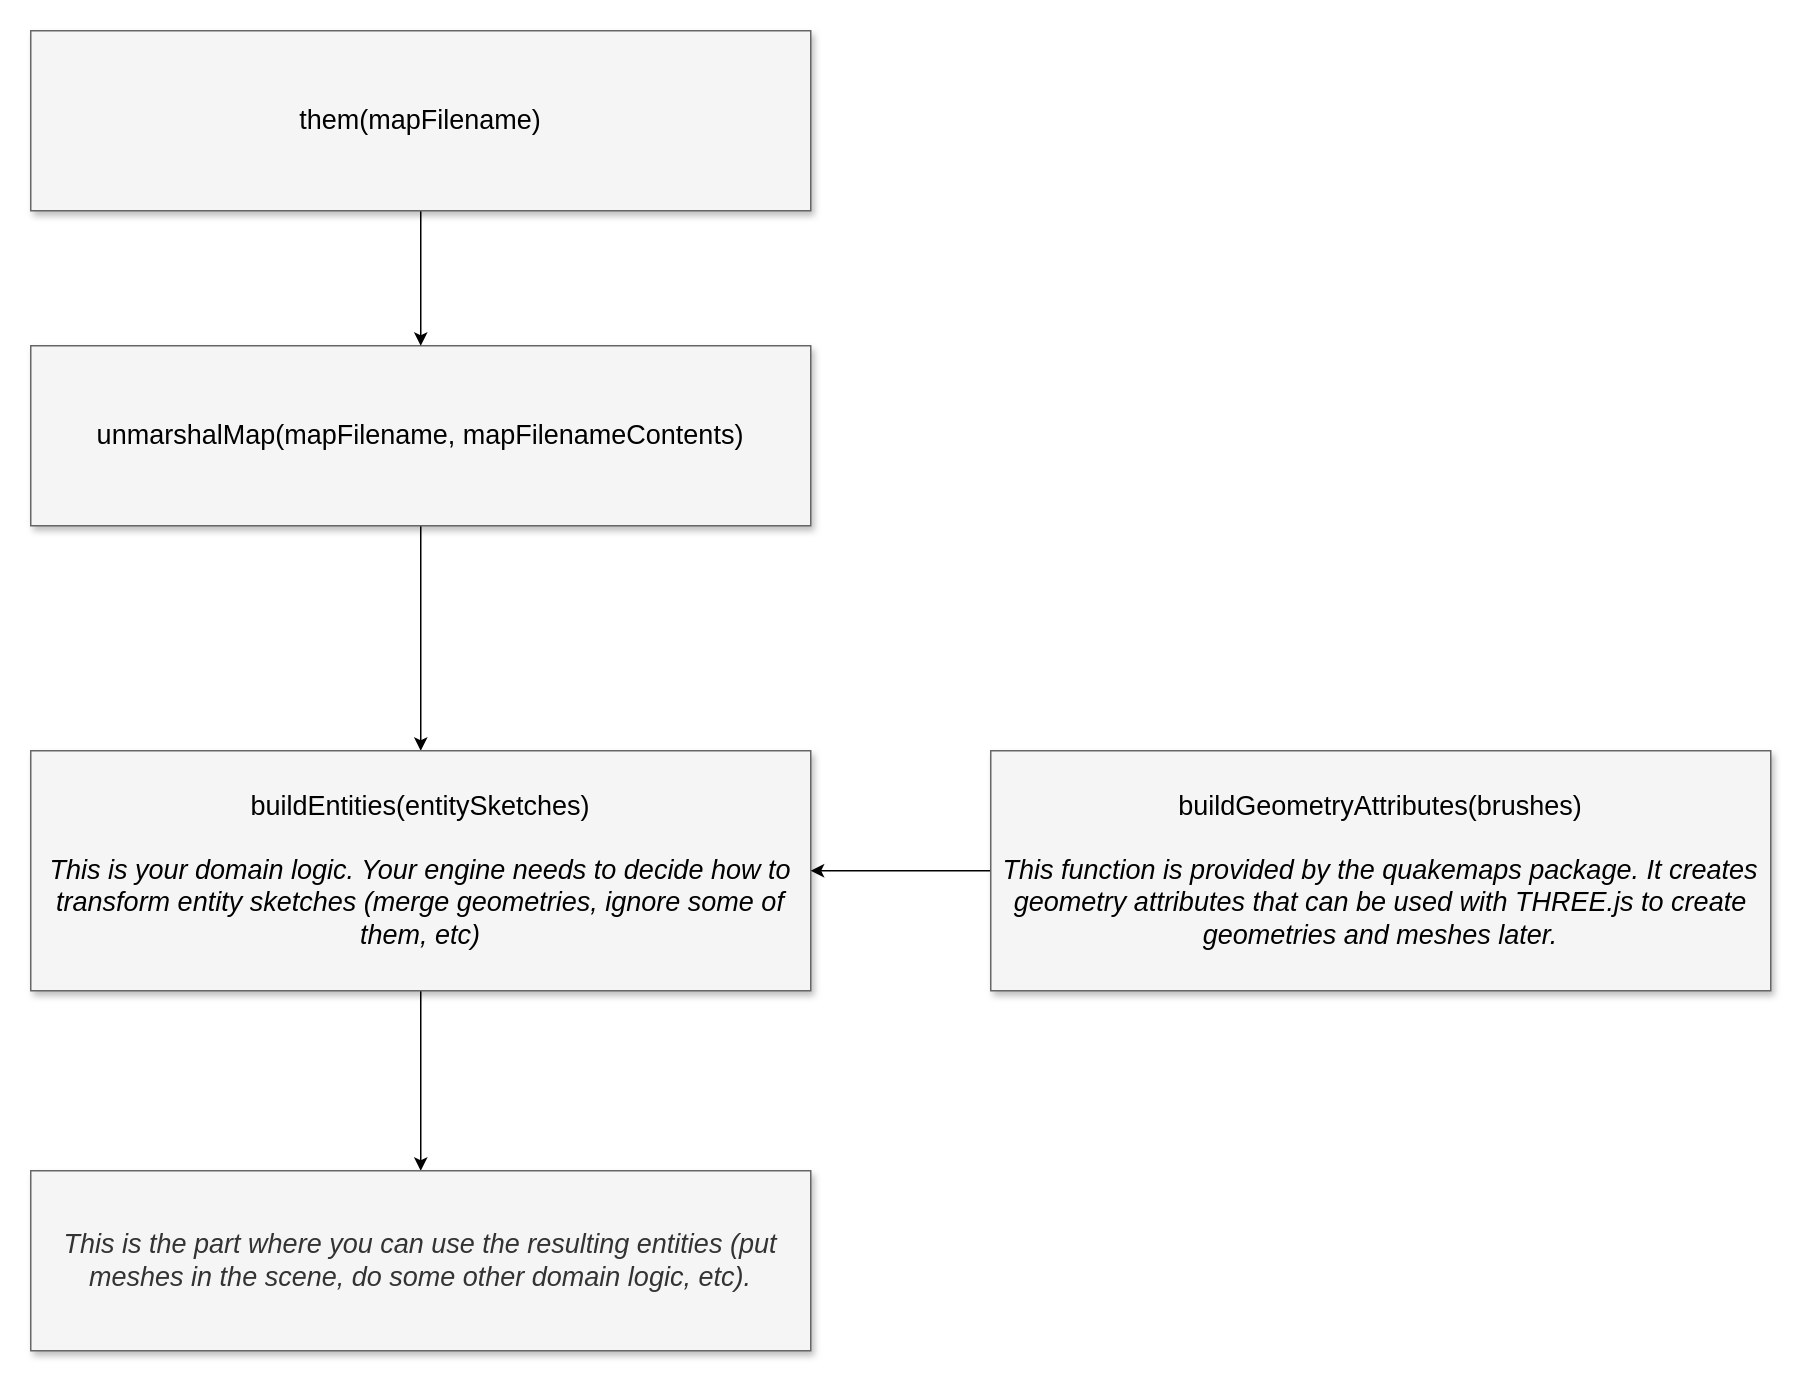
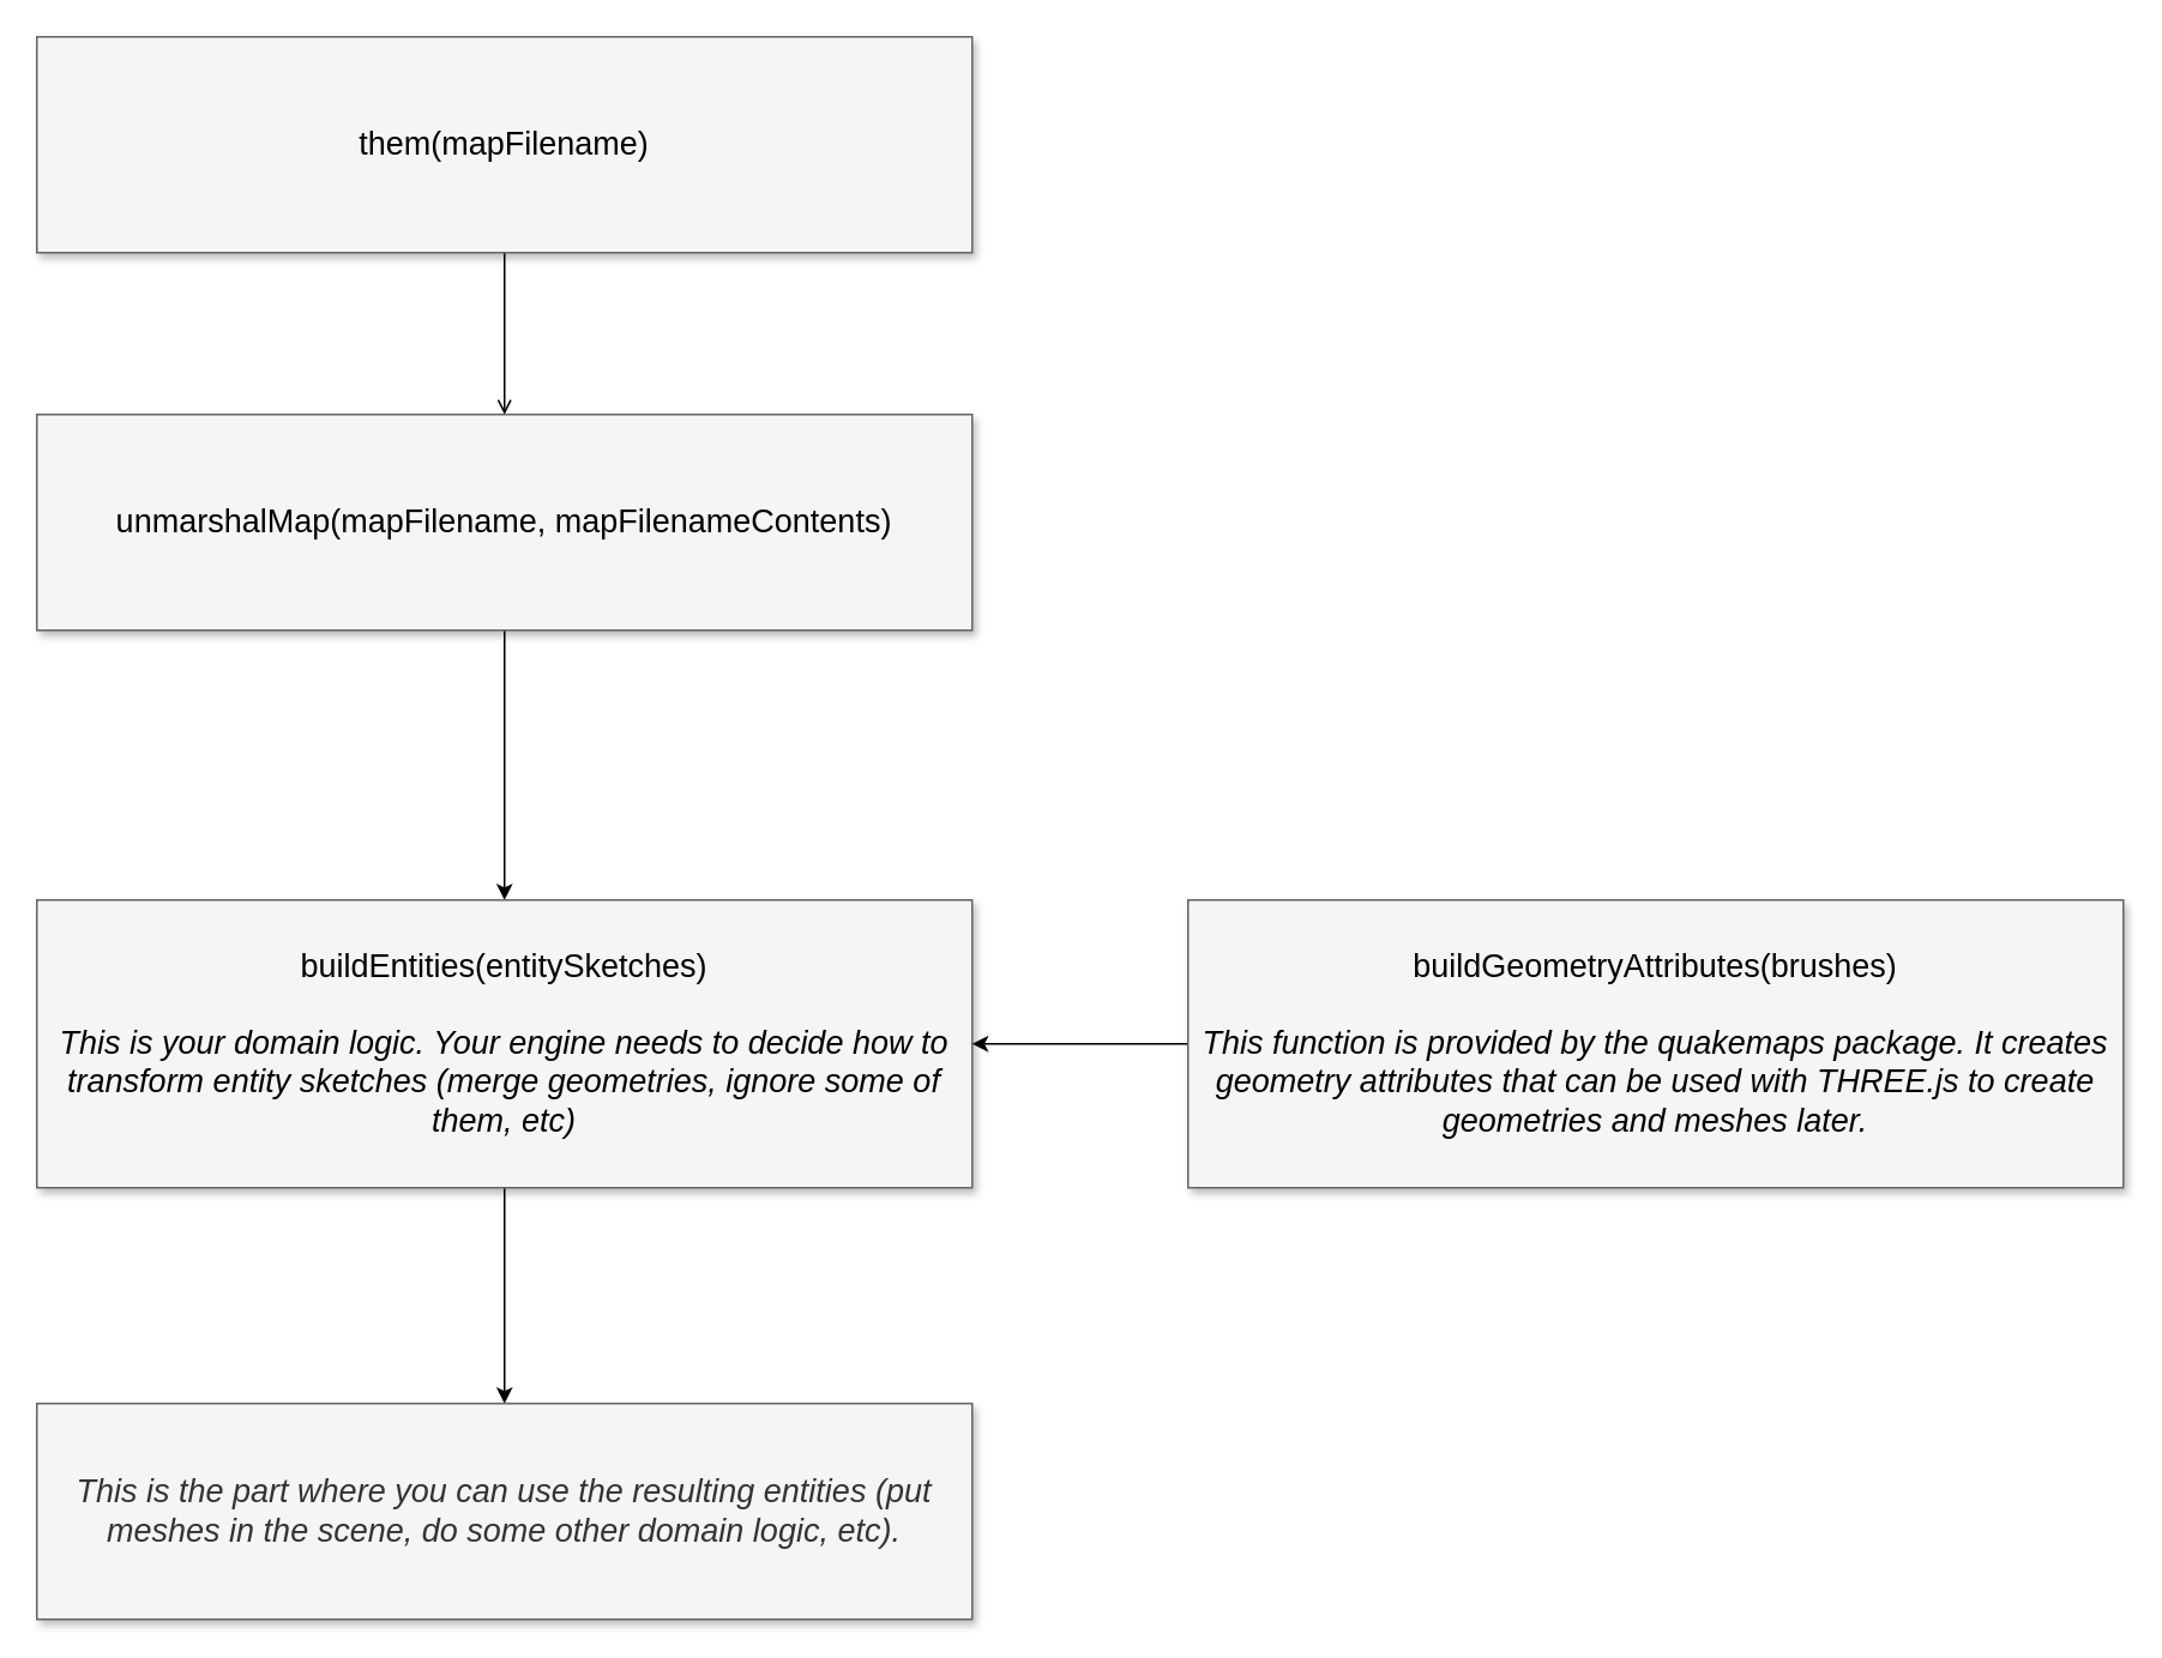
  <mxCell id="0" style=";html=1;" />
  <mxCell id="1" style=";html=1;" parent="0" />
  <mxCell id="2" style="edgeStyle=orthogonalEdgeStyle;rounded=0;orthogonalLoop=1;jettySize=auto;html=1;exitX=0.5;exitY=1;exitDx=0;exitDy=0;entryX=0.5;entryY=0;entryDx=0;entryDy=0;" edge="1" parent="1" source="3" target="7"><mxGeometry relative="1" as="geometry" /></mxCell>
  <mxCell id="3" value="unmarshalMap(mapFilename, mapFilenameContents)" style="whiteSpace=wrap;html=1;shadow=1;fontSize=18;fillColor=#f5f5f5;strokeColor=#666666;" parent="1" vertex="1"><mxGeometry x="20" y="230" width="520" height="120" as="geometry" /></mxCell>
- <mxCell id="4" style="edgeStyle=orthogonalEdgeStyle;rounded=0;orthogonalLoop=1;jettySize=auto;html=1;entryX=0.5;entryY=0;entryDx=0;entryDy=0;" edge="1" parent="1" source="5" target="3"><mxGeometry relative="1" as="geometry" /></mxCell>
+ <mxCell id="4" style="edgeStyle=orthogonalEdgeStyle;rounded=0;orthogonalLoop=1;jettySize=auto;html=1;entryX=0.5;entryY=0;entryDx=0;entryDy=0;endArrow=open;" edge="1" parent="1" source="5" target="3"><mxGeometry relative="1" as="geometry" /></mxCell>
  <mxCell id="5" value="them(mapFilename)" style="whiteSpace=wrap;html=1;shadow=1;fontSize=18;fillColor=#f5f5f5;strokeColor=#666666;" vertex="1" parent="1"><mxGeometry x="20" y="20" width="520" height="120" as="geometry" /></mxCell>
  <mxCell id="6" style="edgeStyle=orthogonalEdgeStyle;rounded=0;orthogonalLoop=1;jettySize=auto;html=1;exitX=0.5;exitY=1;exitDx=0;exitDy=0;entryX=0.5;entryY=0;entryDx=0;entryDy=0;fontSize=18;" edge="1" parent="1" source="7" target="10"><mxGeometry relative="1" as="geometry" /></mxCell>
  <mxCell id="7" value="buildEntities(entitySketches)&lt;br&gt;&lt;br&gt;&lt;i&gt;This is your domain logic. Your engine needs to decide how to transform entity sketches (merge geometries, ignore some of them, etc)&lt;/i&gt;" style="whiteSpace=wrap;html=1;shadow=1;fontSize=18;fillColor=#f5f5f5;strokeColor=#666666;perimeterSpacing=0;" vertex="1" parent="1"><mxGeometry x="20" y="500" width="520" height="160" as="geometry" /></mxCell>
  <mxCell id="8" style="edgeStyle=orthogonalEdgeStyle;rounded=0;orthogonalLoop=1;jettySize=auto;html=1;exitX=0;exitY=0.5;exitDx=0;exitDy=0;entryX=1;entryY=0.5;entryDx=0;entryDy=0;fontSize=18;" edge="1" parent="1" source="9" target="7"><mxGeometry relative="1" as="geometry" /></mxCell>
  <mxCell id="9" value="buildGeometryAttributes(brushes)&lt;br&gt;&lt;br&gt;&lt;i&gt;This function is provided by the quakemaps package. It creates geometry attributes that can be used with THREE.js to create geometries and meshes later.&lt;/i&gt;" style="whiteSpace=wrap;html=1;shadow=1;fontSize=18;fillColor=#f5f5f5;strokeColor=#666666;" vertex="1" parent="1"><mxGeometry x="660" y="500" width="520" height="160" as="geometry" /></mxCell>
  <mxCell id="10" value="&lt;i&gt;This is the part where you can use the resulting entities (put meshes in the scene, do some other domain logic, etc).&lt;/i&gt;" style="whiteSpace=wrap;html=1;shadow=1;fontSize=18;strokeColor=#666666;fontColor=#333333;glass=0;rounded=0;fillColor=#f5f5f5;" vertex="1" parent="1"><mxGeometry x="20" y="780" width="520" height="120" as="geometry" /></mxCell>
